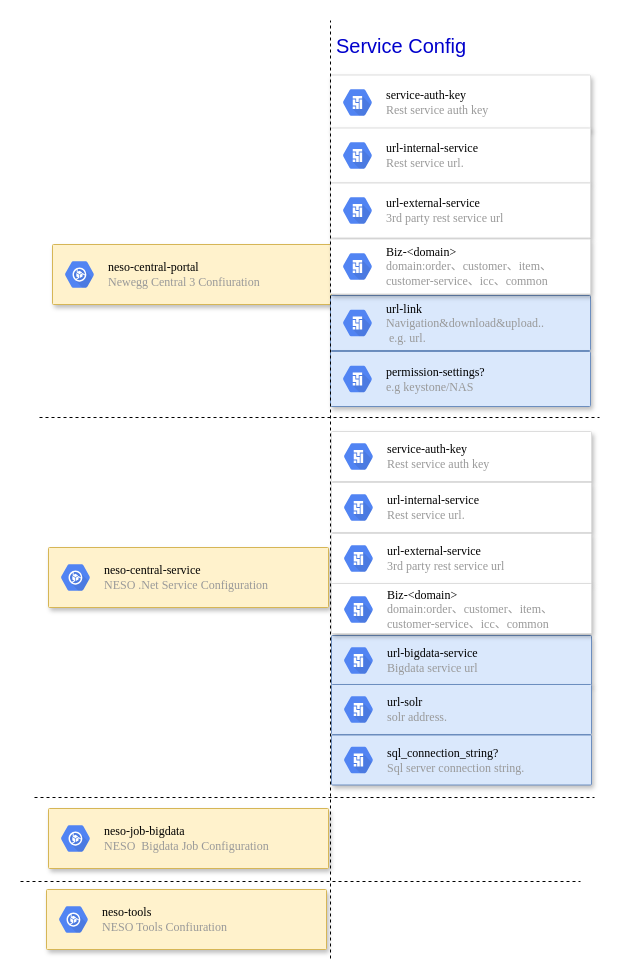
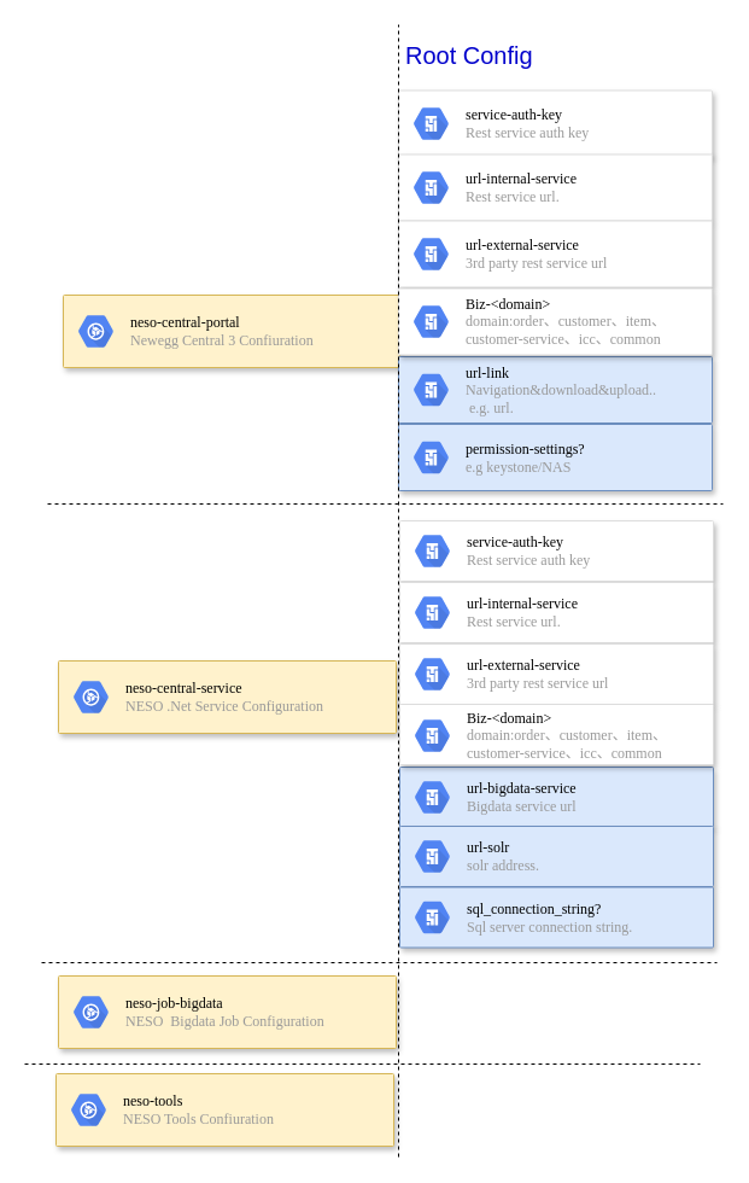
  <mxCell id="0" />
  <mxCell id="1" parent="0" />
  <mxCell id="2" value="" style="strokeColor=#d6b656;fillColor=#fff2cc;shadow=1;strokeWidth=1;rounded=1;absoluteArcSize=1;arcSize=2;fontFamily=Verdana;fontStyle=1" vertex="1" parent="1"><mxGeometry x="52" y="244" width="279" height="60" as="geometry" /></mxCell>
  <mxCell id="3" value="&lt;font color=&quot;#000000&quot;&gt;neso-central-portal&lt;/font&gt;&lt;br&gt;Newegg Central 3 Confiuration&amp;nbsp;" style="dashed=0;connectable=0;html=1;fillColor=#5184F3;strokeColor=none;shape=mxgraph.gcp2.hexIcon;prIcon=container_optimized_os;part=1;labelPosition=right;verticalLabelPosition=middle;align=left;verticalAlign=middle;spacingLeft=5;fontColor=#999999;fontSize=12;fontFamily=Verdana;" vertex="1" parent="2"><mxGeometry y="0.5" width="44" height="39" relative="1" as="geometry"><mxPoint x="5" y="-19.5" as="offset" /></mxGeometry></mxCell>
  <mxCell id="4" value="" style="strokeColor=#6c8ebf;fillColor=#dae8fc;shadow=1;strokeWidth=1;rounded=1;absoluteArcSize=1;arcSize=2;fontFamily=Verdana;" vertex="1" parent="1"><mxGeometry x="330" y="295" width="260" height="55" as="geometry" /></mxCell>
  <mxCell id="5" value="&lt;font color=&quot;#000000&quot;&gt;url-link&lt;/font&gt;&lt;br&gt;Navigation&amp;amp;download&amp;amp;upload..&lt;br&gt;&amp;nbsp;e.g. url." style="dashed=0;connectable=0;html=1;fillColor=#5184F3;strokeColor=none;shape=mxgraph.gcp2.hexIcon;prIcon=cloud_composer;part=1;labelPosition=right;verticalLabelPosition=middle;align=left;verticalAlign=middle;spacingLeft=5;fontColor=#999999;fontSize=12;fontFamily=Verdana;" vertex="1" parent="4"><mxGeometry y="0.5" width="44" height="39" relative="1" as="geometry"><mxPoint x="5" y="-19.5" as="offset" /></mxGeometry></mxCell>
  <mxCell id="6" value="" style="strokeColor=#dddddd;fillColor=#ffffff;shadow=1;strokeWidth=1;rounded=1;absoluteArcSize=1;arcSize=2;fontFamily=Verdana;" vertex="1" parent="1"><mxGeometry x="330" y="74.5" width="260" height="55" as="geometry" /></mxCell>
  <mxCell id="7" value="&lt;font color=&quot;#000000&quot;&gt;service-auth-key&lt;/font&gt;&lt;br&gt;Rest service auth key" style="dashed=0;connectable=0;html=1;fillColor=#5184F3;strokeColor=none;shape=mxgraph.gcp2.hexIcon;prIcon=cloud_composer;part=1;labelPosition=right;verticalLabelPosition=middle;align=left;verticalAlign=middle;spacingLeft=5;fontColor=#999999;fontSize=12;fontFamily=Verdana;" vertex="1" parent="6"><mxGeometry y="0.5" width="44" height="39" relative="1" as="geometry"><mxPoint x="5" y="-19.5" as="offset" /></mxGeometry></mxCell>
  <mxCell id="8" value="" style="strokeColor=#d6b656;fillColor=#fff2cc;shadow=1;strokeWidth=1;rounded=1;absoluteArcSize=1;arcSize=2;fontFamily=Verdana;" vertex="1" parent="1"><mxGeometry x="48" y="547" width="280" height="60" as="geometry" /></mxCell>
  <mxCell id="9" value="&lt;font color=&quot;#000000&quot;&gt;neso-central-service&lt;/font&gt;&lt;br&gt;NESO .Net Service Configuration" style="dashed=0;connectable=0;html=1;fillColor=#5184F3;strokeColor=none;shape=mxgraph.gcp2.hexIcon;prIcon=container_optimized_os;part=1;labelPosition=right;verticalLabelPosition=middle;align=left;verticalAlign=middle;spacingLeft=5;fontColor=#999999;fontSize=12;fontFamily=Verdana;" vertex="1" parent="8"><mxGeometry y="0.5" width="44" height="39" relative="1" as="geometry"><mxPoint x="5" y="-19.5" as="offset" /></mxGeometry></mxCell>
  <mxCell id="10" value="" style="strokeColor=#d6b656;fillColor=#fff2cc;shadow=1;strokeWidth=1;rounded=1;absoluteArcSize=1;arcSize=2;fontFamily=Verdana;" vertex="1" parent="1"><mxGeometry x="46" y="889" width="280" height="60" as="geometry" /></mxCell>
  <mxCell id="11" value="&lt;font color=&quot;#000000&quot;&gt;neso-tools&lt;br&gt;&lt;/font&gt;NESO Tools Confiuration&amp;nbsp;" style="dashed=0;connectable=0;html=1;fillColor=#5184F3;strokeColor=none;shape=mxgraph.gcp2.hexIcon;prIcon=container_optimized_os;part=1;labelPosition=right;verticalLabelPosition=middle;align=left;verticalAlign=middle;spacingLeft=5;fontColor=#999999;fontSize=12;fontFamily=Verdana;" vertex="1" parent="10"><mxGeometry y="0.5" width="44" height="39" relative="1" as="geometry"><mxPoint x="5" y="-19.5" as="offset" /></mxGeometry></mxCell>
  <mxCell id="12" value="" style="strokeColor=#d6b656;fillColor=#fff2cc;shadow=1;strokeWidth=1;rounded=1;absoluteArcSize=1;arcSize=2;fontFamily=Verdana;" vertex="1" parent="1"><mxGeometry x="48" y="808" width="280" height="60" as="geometry" /></mxCell>
  <mxCell id="13" value="&lt;font color=&quot;#000000&quot;&gt;neso-job-bigdata&lt;/font&gt;&lt;br&gt;NESO&amp;nbsp; Bigdata Job Configuration" style="dashed=0;connectable=0;html=1;fillColor=#5184F3;strokeColor=none;shape=mxgraph.gcp2.hexIcon;prIcon=container_optimized_os;part=1;labelPosition=right;verticalLabelPosition=middle;align=left;verticalAlign=middle;spacingLeft=5;fontColor=#999999;fontSize=12;fontFamily=Verdana;" vertex="1" parent="12"><mxGeometry y="0.5" width="44" height="39" relative="1" as="geometry"><mxPoint x="5" y="-19.5" as="offset" /></mxGeometry></mxCell>
  <mxCell id="14" value="" style="strokeColor=#dddddd;fillColor=#ffffff;shadow=1;strokeWidth=1;rounded=1;absoluteArcSize=1;arcSize=2;fontFamily=Verdana;" vertex="1" parent="1"><mxGeometry x="330" y="127.5" width="260" height="55" as="geometry" /></mxCell>
  <mxCell id="15" value="&lt;font color=&quot;#000000&quot;&gt;url-internal-service&lt;/font&gt;&lt;br&gt;Rest service url." style="dashed=0;connectable=0;html=1;fillColor=#5184F3;strokeColor=none;shape=mxgraph.gcp2.hexIcon;prIcon=cloud_composer;part=1;labelPosition=right;verticalLabelPosition=middle;align=left;verticalAlign=middle;spacingLeft=5;fontColor=#999999;fontSize=12;fontFamily=Verdana;" vertex="1" parent="14"><mxGeometry y="0.5" width="44" height="39" relative="1" as="geometry"><mxPoint x="5" y="-19.5" as="offset" /></mxGeometry></mxCell>
  <mxCell id="16" value="" style="strokeColor=#dddddd;fillColor=#ffffff;shadow=1;strokeWidth=1;rounded=1;absoluteArcSize=1;arcSize=2;fontFamily=Verdana;" vertex="1" parent="1"><mxGeometry x="330" y="182.5" width="260" height="55" as="geometry" /></mxCell>
  <mxCell id="17" value="&lt;font color=&quot;#000000&quot;&gt;url-external-service&lt;/font&gt;&lt;br&gt;3rd party rest service url" style="dashed=0;connectable=0;html=1;fillColor=#5184F3;strokeColor=none;shape=mxgraph.gcp2.hexIcon;prIcon=cloud_composer;part=1;labelPosition=right;verticalLabelPosition=middle;align=left;verticalAlign=middle;spacingLeft=5;fontColor=#999999;fontSize=12;fontFamily=Verdana;" vertex="1" parent="16"><mxGeometry y="0.5" width="44" height="39" relative="1" as="geometry"><mxPoint x="5" y="-19.5" as="offset" /></mxGeometry></mxCell>
  <mxCell id="18" value="" style="strokeColor=#dddddd;fillColor=#ffffff;shadow=1;strokeWidth=1;rounded=1;absoluteArcSize=1;arcSize=2;fontFamily=Verdana;" vertex="1" parent="1"><mxGeometry x="330" y="238.5" width="260" height="55" as="geometry" /></mxCell>
  <mxCell id="19" value="&lt;font color=&quot;#000000&quot;&gt;Biz-&amp;lt;domain&amp;gt;&lt;/font&gt;&lt;br&gt;domain:order、customer、item、&lt;br&gt;customer-service、icc、common" style="dashed=0;connectable=0;html=1;fillColor=#5184F3;strokeColor=none;shape=mxgraph.gcp2.hexIcon;prIcon=cloud_composer;part=1;labelPosition=right;verticalLabelPosition=middle;align=left;verticalAlign=middle;spacingLeft=5;fontColor=#999999;fontSize=12;fontFamily=Verdana;" vertex="1" parent="18"><mxGeometry y="0.5" width="44" height="39" relative="1" as="geometry"><mxPoint x="5" y="-19.5" as="offset" /></mxGeometry></mxCell>
  <mxCell id="20" value="" style="strokeColor=#6c8ebf;fillColor=#dae8fc;shadow=1;strokeWidth=1;rounded=1;absoluteArcSize=1;arcSize=2;fontFamily=Verdana;" vertex="1" parent="1"><mxGeometry x="330" y="351" width="260" height="55" as="geometry" /></mxCell>
  <mxCell id="21" value="&lt;font color=&quot;#000000&quot;&gt;permission-settings?&lt;/font&gt;&lt;br&gt;e.g keystone/NAS" style="dashed=0;connectable=0;html=1;fillColor=#5184F3;strokeColor=none;shape=mxgraph.gcp2.hexIcon;prIcon=cloud_composer;part=1;labelPosition=right;verticalLabelPosition=middle;align=left;verticalAlign=middle;spacingLeft=5;fontColor=#999999;fontSize=12;fontFamily=Verdana;" vertex="1" parent="20"><mxGeometry y="0.5" width="44" height="39" relative="1" as="geometry"><mxPoint x="5" y="-19.5" as="offset" /></mxGeometry></mxCell>
  <mxCell id="22" value="" style="strokeColor=#dddddd;fillColor=#ffffff;shadow=1;strokeWidth=1;rounded=1;absoluteArcSize=1;arcSize=2;fontFamily=Verdana;" vertex="1" parent="1"><mxGeometry x="331" y="431" width="260" height="50" as="geometry" /></mxCell>
  <mxCell id="23" value="&lt;font color=&quot;#000000&quot;&gt;service-auth-key&lt;/font&gt;&lt;br&gt;Rest service auth key" style="dashed=0;connectable=0;html=1;fillColor=#5184F3;strokeColor=none;shape=mxgraph.gcp2.hexIcon;prIcon=cloud_composer;part=1;labelPosition=right;verticalLabelPosition=middle;align=left;verticalAlign=middle;spacingLeft=5;fontColor=#999999;fontSize=12;fontFamily=Verdana;" vertex="1" parent="22"><mxGeometry y="0.5" width="44" height="39" relative="1" as="geometry"><mxPoint x="5" y="-19.5" as="offset" /></mxGeometry></mxCell>
  <mxCell id="24" value="" style="strokeColor=#dddddd;fillColor=#ffffff;shadow=1;strokeWidth=1;rounded=1;absoluteArcSize=1;arcSize=2;fontFamily=Verdana;" vertex="1" parent="1"><mxGeometry x="331" y="482" width="260" height="50" as="geometry" /></mxCell>
  <mxCell id="25" value="&lt;font color=&quot;#000000&quot;&gt;url-internal-service&lt;/font&gt;&lt;br&gt;Rest service url." style="dashed=0;connectable=0;html=1;fillColor=#5184F3;strokeColor=none;shape=mxgraph.gcp2.hexIcon;prIcon=cloud_composer;part=1;labelPosition=right;verticalLabelPosition=middle;align=left;verticalAlign=middle;spacingLeft=5;fontColor=#999999;fontSize=12;fontFamily=Verdana;" vertex="1" parent="24"><mxGeometry y="0.5" width="44" height="39" relative="1" as="geometry"><mxPoint x="5" y="-19.5" as="offset" /></mxGeometry></mxCell>
  <mxCell id="26" value="" style="strokeColor=#dddddd;fillColor=#ffffff;shadow=1;strokeWidth=1;rounded=1;absoluteArcSize=1;arcSize=2;fontFamily=Verdana;" vertex="1" parent="1"><mxGeometry x="331" y="533" width="260" height="50" as="geometry" /></mxCell>
  <mxCell id="27" value="&lt;font color=&quot;#000000&quot;&gt;url-external-service&lt;/font&gt;&lt;br&gt;3rd party rest service url" style="dashed=0;connectable=0;html=1;fillColor=#5184F3;strokeColor=none;shape=mxgraph.gcp2.hexIcon;prIcon=cloud_composer;part=1;labelPosition=right;verticalLabelPosition=middle;align=left;verticalAlign=middle;spacingLeft=5;fontColor=#999999;fontSize=12;fontFamily=Verdana;" vertex="1" parent="26"><mxGeometry y="0.5" width="44" height="39" relative="1" as="geometry"><mxPoint x="5" y="-19.5" as="offset" /></mxGeometry></mxCell>
  <mxCell id="28" value="" style="strokeColor=#6c8ebf;fillColor=#dae8fc;shadow=1;strokeWidth=1;rounded=1;absoluteArcSize=1;arcSize=2;fontFamily=Verdana;" vertex="1" parent="1"><mxGeometry x="331" y="635" width="260" height="50" as="geometry" /></mxCell>
  <mxCell id="29" value="&lt;font color=&quot;#000000&quot;&gt;url-bigdata-service&lt;/font&gt;&lt;br&gt;Bigdata service url" style="dashed=0;connectable=0;html=1;fillColor=#5184F3;strokeColor=none;shape=mxgraph.gcp2.hexIcon;prIcon=cloud_composer;part=1;labelPosition=right;verticalLabelPosition=middle;align=left;verticalAlign=middle;spacingLeft=5;fontColor=#999999;fontSize=12;fontFamily=Verdana;" vertex="1" parent="28"><mxGeometry y="0.5" width="44" height="39" relative="1" as="geometry"><mxPoint x="5" y="-19.5" as="offset" /></mxGeometry></mxCell>
  <mxCell id="30" value="" style="strokeColor=#6c8ebf;fillColor=#dae8fc;shadow=1;strokeWidth=1;rounded=1;absoluteArcSize=1;arcSize=2;fontFamily=Verdana;" vertex="1" parent="1"><mxGeometry x="331" y="684" width="260" height="50" as="geometry" /></mxCell>
  <mxCell id="31" value="&lt;font color=&quot;#000000&quot;&gt;url-solr&lt;/font&gt;&lt;br&gt;solr address." style="dashed=0;connectable=0;html=1;fillColor=#5184F3;strokeColor=none;shape=mxgraph.gcp2.hexIcon;prIcon=cloud_composer;part=1;labelPosition=right;verticalLabelPosition=middle;align=left;verticalAlign=middle;spacingLeft=5;fontColor=#999999;fontSize=12;fontFamily=Verdana;" vertex="1" parent="30"><mxGeometry y="0.5" width="44" height="39" relative="1" as="geometry"><mxPoint x="5" y="-19.5" as="offset" /></mxGeometry></mxCell>
  <mxCell id="32" value="" style="strokeColor=#dddddd;fillColor=#ffffff;shadow=1;strokeWidth=1;rounded=1;absoluteArcSize=1;arcSize=2;fontFamily=Verdana;" vertex="1" parent="1"><mxGeometry x="331" y="583" width="260" height="50" as="geometry" /></mxCell>
  <mxCell id="33" value="&lt;font color=&quot;#000000&quot;&gt;Biz-&amp;lt;domain&amp;gt;&lt;/font&gt;&lt;br&gt;domain:order、customer、item、&lt;br&gt;customer-service、icc、common" style="dashed=0;connectable=0;html=1;fillColor=#5184F3;strokeColor=none;shape=mxgraph.gcp2.hexIcon;prIcon=cloud_composer;part=1;labelPosition=right;verticalLabelPosition=middle;align=left;verticalAlign=middle;spacingLeft=5;fontColor=#999999;fontSize=12;fontFamily=Verdana;" vertex="1" parent="32"><mxGeometry y="0.5" width="44" height="39" relative="1" as="geometry"><mxPoint x="5" y="-18.5" as="offset" /></mxGeometry></mxCell>
  <mxCell id="34" value="" style="strokeColor=#6c8ebf;fillColor=#dae8fc;shadow=1;strokeWidth=1;rounded=1;absoluteArcSize=1;arcSize=2;fontFamily=Verdana;" vertex="1" parent="1"><mxGeometry x="331" y="734.5" width="260" height="50" as="geometry" /></mxCell>
  <mxCell id="35" value="&lt;font color=&quot;#000000&quot;&gt;sql_connection_string?&lt;/font&gt;&lt;br&gt;Sql server connection string." style="dashed=0;connectable=0;html=1;fillColor=#5184F3;strokeColor=none;shape=mxgraph.gcp2.hexIcon;prIcon=cloud_composer;part=1;labelPosition=right;verticalLabelPosition=middle;align=left;verticalAlign=middle;spacingLeft=5;fontColor=#999999;fontSize=12;fontFamily=Verdana;" vertex="1" parent="34"><mxGeometry y="0.5" width="44" height="39" relative="1" as="geometry"><mxPoint x="5" y="-19.5" as="offset" /></mxGeometry></mxCell>
  <mxCell id="36" value="" style="endArrow=none;dashed=1;html=1;fontFamily=Verdana;" edge="1" parent="1"><mxGeometry width="50" height="50" relative="1" as="geometry"><mxPoint x="330" y="958" as="sourcePoint" /><mxPoint x="330" y="20" as="targetPoint" /></mxGeometry></mxCell>
- <mxCell id="37" value="Service Config" style="html=1;shadow=0;dashed=0;shape=mxgraph.bootstrap.rect;strokeColor=none;fillColor=none;fontSize=20;align=left;spacingLeft=10;fontColor=#0000CC;" vertex="1" parent="1"><mxGeometry x="324" y="30" width="250" height="30" as="geometry" /></mxCell>
+ <mxCell id="37" value="Root Config" style="html=1;shadow=0;dashed=0;shape=mxgraph.bootstrap.rect;strokeColor=none;fillColor=none;fontSize=20;align=left;spacingLeft=10;fontColor=#0000CC;" vertex="1" parent="1"><mxGeometry x="324" y="30" width="250" height="30" as="geometry" /></mxCell>
  <mxCell id="38" value="" style="endArrow=none;dashed=1;html=1;fontFamily=Verdana;" edge="1" parent="1"><mxGeometry width="50" height="50" relative="1" as="geometry"><mxPoint x="39" y="417" as="sourcePoint" /><mxPoint x="599" y="417" as="targetPoint" /></mxGeometry></mxCell>
  <mxCell id="39" value="" style="endArrow=none;dashed=1;html=1;fontFamily=Verdana;" edge="1" parent="1"><mxGeometry width="50" height="50" relative="1" as="geometry"><mxPoint x="34" y="797" as="sourcePoint" /><mxPoint x="594" y="797" as="targetPoint" /></mxGeometry></mxCell>
  <mxCell id="40" value="" style="endArrow=none;dashed=1;html=1;fontFamily=Verdana;" edge="1" parent="1"><mxGeometry width="50" height="50" relative="1" as="geometry"><mxPoint x="20" y="881" as="sourcePoint" /><mxPoint x="580" y="881" as="targetPoint" /></mxGeometry></mxCell>
